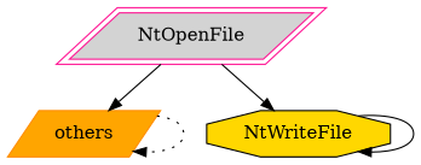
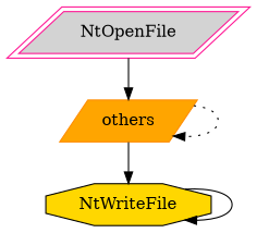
  digraph {
    node [shape=parallelogram style=filled]
    edge [style=solid]
    n1 [color=deeppink fillcolor=lightgrey label=NtOpenFile peripheries=2]
    n2 [color=darkorange fillcolor=orange label=others]
    n3 [color=black fillcolor=gold label=NtWriteFile shape=octagon]
    n1 -> n2
    n2 -> n2 [style=dotted]
-   n1 -> n3
+   n2 -> n3
    n3 -> n3
  }
